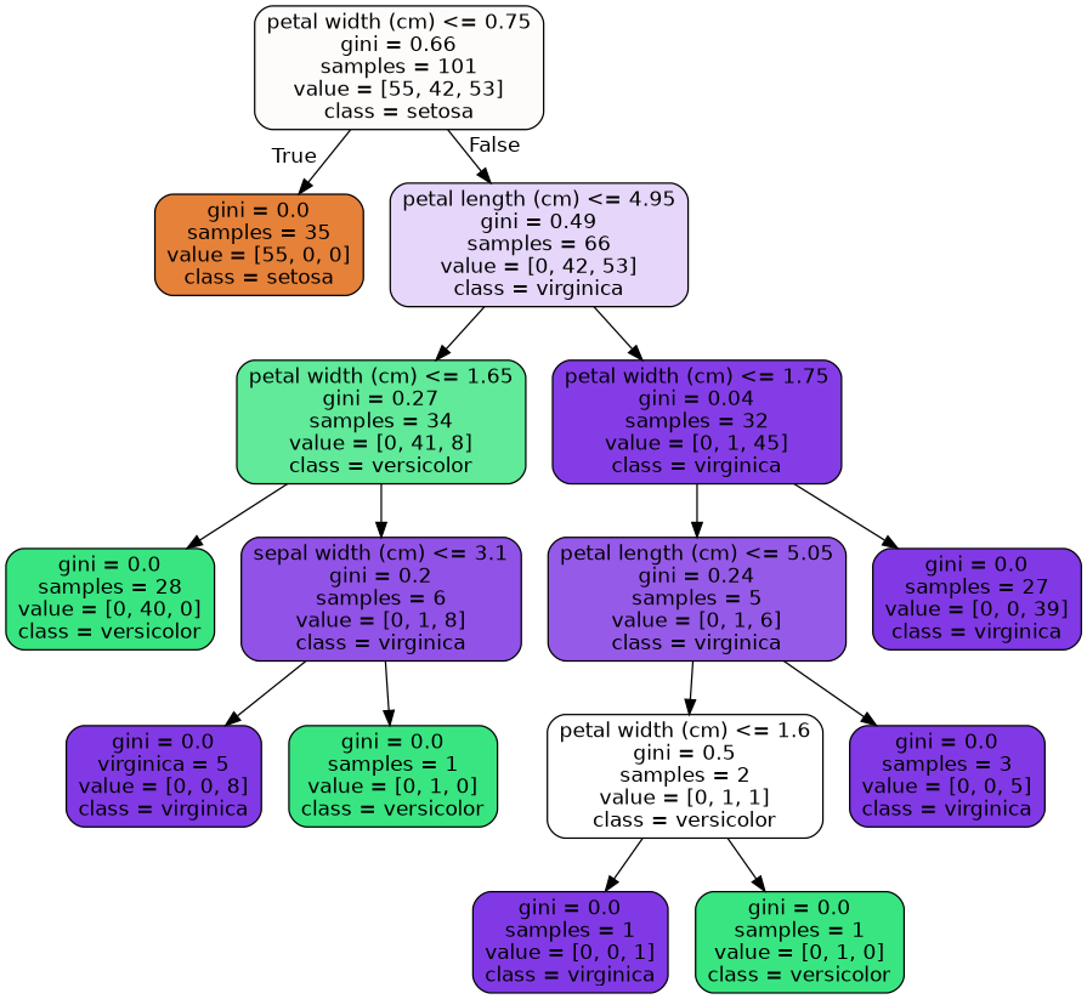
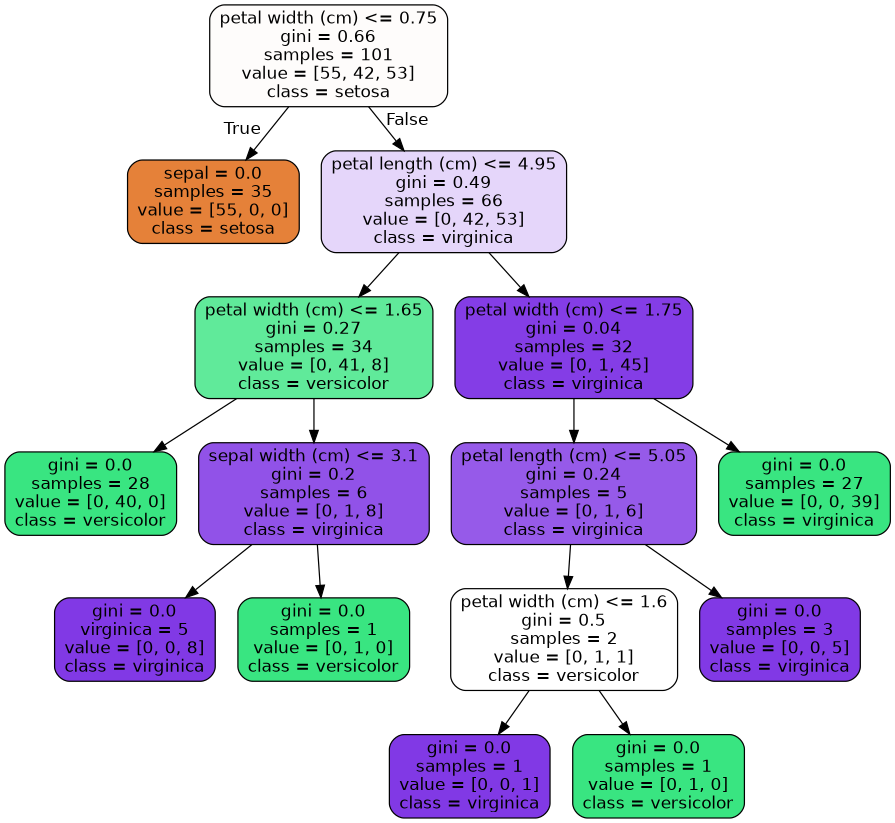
  digraph {
    node [color=black fillcolor="#8139e5" fontname=helvetica shape=box style="filled, rounded"]
    edge [fontname=helvetica]
    n1 [fillcolor="#fefcfb" label="petal width (cm) <= 0.75\ngini = 0.66\nsamples = 101\nvalue = [55, 42, 53]\nclass = setosa"]
-   n2 [fillcolor="#e58139" label="gini = 0.0\nsamples = 35\nvalue = [55, 0, 0]\nclass = setosa"]
+   n2 [fillcolor="#e58139" label="sepal = 0.0\nsamples = 35\nvalue = [55, 0, 0]\nclass = setosa"]
    n3 [fillcolor="#e5d6fa" label="petal length (cm) <= 4.95\ngini = 0.49\nsamples = 66\nvalue = [0, 42, 53]\nclass = virginica"]
    n4 [fillcolor="#60ea9a" label="petal width (cm) <= 1.65\ngini = 0.27\nsamples = 34\nvalue = [0, 41, 8]\nclass = versicolor"]
    n5 [fillcolor="#843de6" label="petal width (cm) <= 1.75\ngini = 0.04\nsamples = 32\nvalue = [0, 1, 45]\nclass = virginica"]
    n6 [fillcolor="#39e581" label="gini = 0.0\nsamples = 28\nvalue = [0, 40, 0]\nclass = versicolor"]
    n7 [fillcolor="#9152e8" label="sepal width (cm) <= 3.1\ngini = 0.2\nsamples = 6\nvalue = [0, 1, 8]\nclass = virginica"]
    n8 [fillcolor="#965ae9" label="petal length (cm) <= 5.05\ngini = 0.24\nsamples = 5\nvalue = [0, 1, 6]\nclass = virginica"]
-   n9 [label="gini = 0.0\nsamples = 27\nvalue = [0, 0, 39]\nclass = virginica"]
+   n9 [fillcolor="#39e581" label="gini = 0.0\nsamples = 27\nvalue = [0, 0, 39]\nclass = virginica"]
    n10 [label="gini = 0.0\nvirginica = 5\nvalue = [0, 0, 8]\nclass = virginica"]
    n11 [fillcolor="#39e581" label="gini = 0.0\nsamples = 1\nvalue = [0, 1, 0]\nclass = versicolor"]
    n12 [fillcolor="#ffffff" label="petal width (cm) <= 1.6\ngini = 0.5\nsamples = 2\nvalue = [0, 1, 1]\nclass = versicolor"]
    n13 [label="gini = 0.0\nsamples = 3\nvalue = [0, 0, 5]\nclass = virginica"]
    n14 [label="gini = 0.0\nsamples = 1\nvalue = [0, 0, 1]\nclass = virginica"]
    n15 [fillcolor="#39e581" label="gini = 0.0\nsamples = 1\nvalue = [0, 1, 0]\nclass = versicolor"]
    n1 -> n2 [headlabel=True labelangle=45 labeldistance=2.5]
    n1 -> n3 [headlabel=False labelangle=-45 labeldistance=2.5]
    n3 -> n4
    n3 -> n5
    n4 -> n6
    n4 -> n7
    n5 -> n8
    n5 -> n9
    n7 -> n10
    n7 -> n11
    n8 -> n12
    n8 -> n13
    n12 -> n14
    n12 -> n15
  }
